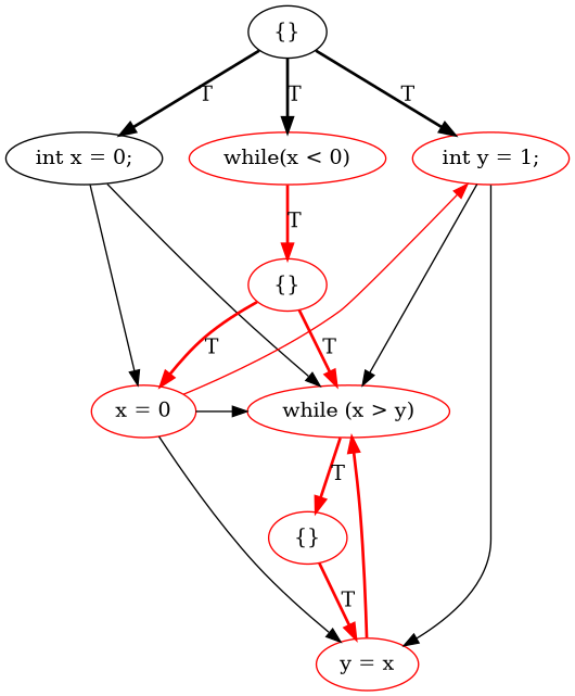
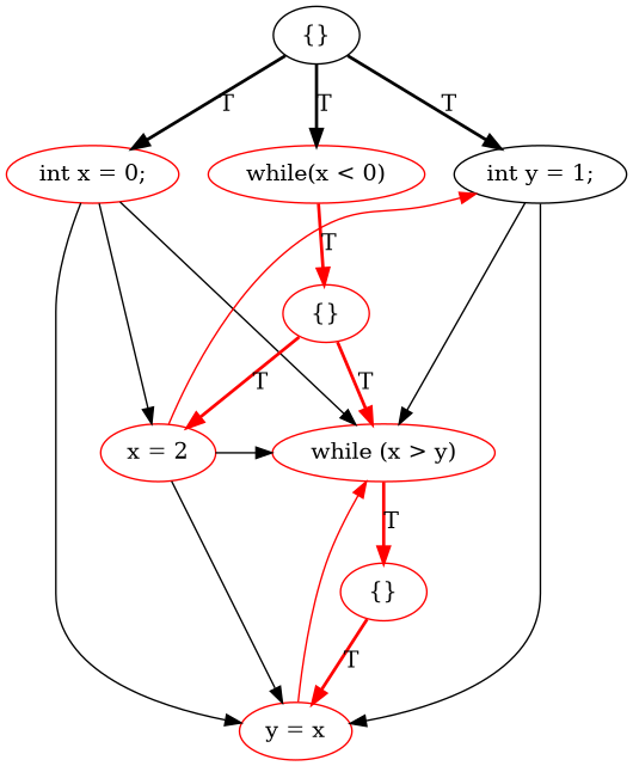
  digraph {
    rankdir=TD
    node [color=red]
-   n1 [label="int x = 0;" color=""]
+   n1 [label="int x = 0;"]
    n2 [label="while(x < 0)"]
-   n3 [label="int y = 1;"]
+   n3 [label="int y = 1;" color=""]
    n4 [label="{}"]
    n5 [label="while (x > y)"]
-   n6 [label="x = 0"]
+   n6 [label="x = 2"]
    n7 [label="{}"]
    n8 [label="y = x"]
    n9 [label="{}" color=""]
    subgraph sub_1 {
      rank=same
      n1
      n2
      n3
    }
    subgraph sub_2 {
      rank=same
      n4
    }
    subgraph sub_3 {
      rank=same
      n5
      n6
    }
    subgraph sub_4 {
      rank=same
      n7
    }
    subgraph sub_5 {
      rank=same
      n8
    }
    n1 -> n5
    n1 -> n6
+   n1 -> n8
    n2 -> n4 [color=red label=T style=bold]
    n3 -> n5
    n3 -> n8
    n4 -> n5 [color=red label=T style=bold]
    n4 -> n6 [color=red label=T style=bold]
    n5 -> n7 [color=red label=T style=bold]
    n6 -> n3 [color=red]
    n6 -> n5 [color=black]
    n6 -> n8 [color=black]
    n7 -> n8 [color=red label=T style=bold]
-   n8 -> n5 [color=red style=bold]
+   n8 -> n5 [color=red]
    n9 -> n1 [label=T style=bold]
    n9 -> n2 [label=T style=bold]
    n9 -> n3 [label=T style=bold]
  }
